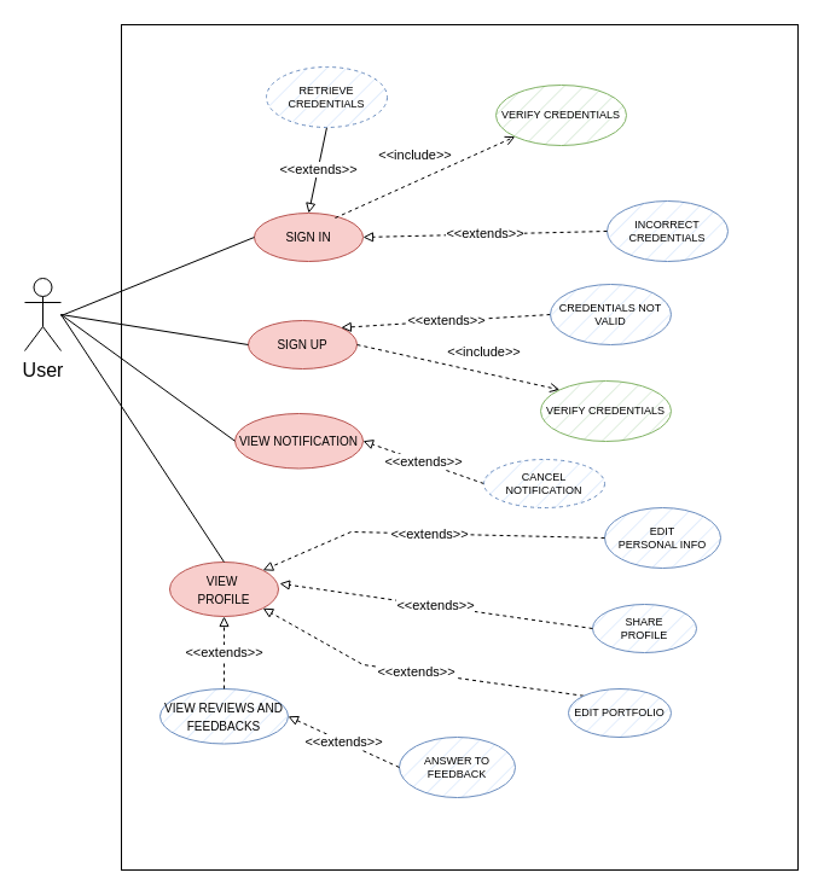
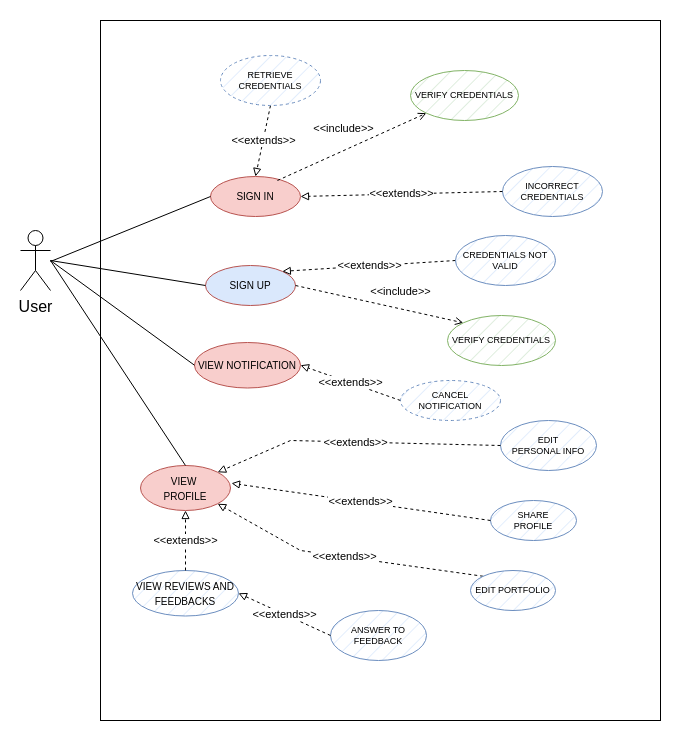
  <mxCell id="0" />
  <mxCell id="1" parent="0" />
  <mxCell id="2" value="User" style="shape=umlActor;verticalLabelPosition=bottom;verticalAlign=top;html=1;outlineConnect=0;fontSize=16;" parent="1" vertex="1"><mxGeometry x="20" y="230" width="30" height="60" as="geometry" /></mxCell>
  <mxCell id="3" value="" style="rounded=0;whiteSpace=wrap;html=1;" parent="1" vertex="1"><mxGeometry x="100" y="20" width="560" height="700" as="geometry" /></mxCell>
- <mxCell id="4" value="&lt;font style=&quot;font-size: 10px;&quot;&gt;SIGN UP&lt;/font&gt;" style="ellipse;whiteSpace=wrap;html=1;fillColor=#f8cecc;strokeColor=#b85450;" parent="1" vertex="1"><mxGeometry x="205" y="265" width="90" height="40" as="geometry" /></mxCell>
+ <mxCell id="4" value="&lt;font style=&quot;font-size: 10px;&quot;&gt;SIGN UP&lt;/font&gt;" style="ellipse;whiteSpace=wrap;html=1;fillColor=#dae8fc;strokeColor=#b85450;" parent="1" vertex="1"><mxGeometry x="205" y="265" width="90" height="40" as="geometry" /></mxCell>
  <mxCell id="5" value="&lt;font style=&quot;font-size: 10px;&quot;&gt;SIGN IN&lt;/font&gt;" style="ellipse;whiteSpace=wrap;html=1;fillColor=#f8cecc;strokeColor=#b85450;" parent="1" vertex="1"><mxGeometry x="210" y="176" width="90" height="40" as="geometry" /></mxCell>
  <mxCell id="6" value="&lt;font style=&quot;font-size: 9px;&quot;&gt;INCORRECT&lt;br style=&quot;font-size: 9px;&quot;&gt;CREDENTIALS&lt;/font&gt;" style="ellipse;whiteSpace=wrap;html=1;fillColor=#dae8fc;strokeColor=#6c8ebf;fontSize=9;strokeWidth=1;fillStyle=hatch;" parent="1" vertex="1"><mxGeometry x="502" y="166" width="100" height="50" as="geometry" /></mxCell>
  <mxCell id="7" value="&amp;lt;&amp;lt;extends&amp;gt;&amp;gt;" style="endArrow=block;endFill=0;html=1;rounded=0;dashed=1;exitX=0;exitY=0.5;exitDx=0;exitDy=0;entryX=1;entryY=0.5;entryDx=0;entryDy=0;" parent="1" source="6" target="5" edge="1"><mxGeometry x="-0.005" width="160" relative="1" as="geometry"><mxPoint x="370" y="231" as="sourcePoint" /><mxPoint x="530" y="231" as="targetPoint" /><Array as="points" /><mxPoint as="offset" /></mxGeometry></mxCell>
- <mxCell id="8" value="&amp;lt;&amp;lt;extends&amp;gt;&amp;gt;" style="endArrow=block;endFill=0;html=1;rounded=0;dashed=0;exitX=0.5;exitY=1;exitDx=0;exitDy=0;entryX=0.5;entryY=0;entryDx=0;entryDy=0;" parent="1" source="11" target="5" edge="1"><mxGeometry x="-0.009" width="160" relative="1" as="geometry"><mxPoint x="260" y="101" as="sourcePoint" /><mxPoint x="170" y="156" as="targetPoint" /><Array as="points" /><mxPoint as="offset" /></mxGeometry></mxCell>
+ <mxCell id="8" value="&amp;lt;&amp;lt;extends&amp;gt;&amp;gt;" style="endArrow=block;endFill=0;html=1;rounded=0;dashed=1;exitX=0.5;exitY=1;exitDx=0;exitDy=0;entryX=0.5;entryY=0;entryDx=0;entryDy=0;" parent="1" source="11" target="5" edge="1"><mxGeometry x="-0.009" width="160" relative="1" as="geometry"><mxPoint x="260" y="101" as="sourcePoint" /><mxPoint x="170" y="156" as="targetPoint" /><Array as="points" /><mxPoint as="offset" /></mxGeometry></mxCell>
  <mxCell id="9" value="&amp;lt;&amp;lt;include&amp;gt;&amp;gt;" style="html=1;verticalAlign=bottom;labelBackgroundColor=none;endArrow=open;endFill=0;dashed=1;rounded=0;exitX=0.744;exitY=0.1;exitDx=0;exitDy=0;exitPerimeter=0;entryX=0;entryY=1;entryDx=0;entryDy=0;" parent="1" source="5" target="10" edge="1"><mxGeometry x="-0.033" y="11" width="160" relative="1" as="geometry"><mxPoint x="338" y="101" as="sourcePoint" /><mxPoint x="409" y="100" as="targetPoint" /><mxPoint x="-1" as="offset" /></mxGeometry></mxCell>
  <mxCell id="10" value="&lt;font style=&quot;font-size: 9px;&quot;&gt;VERIFY CREDENTIALS&lt;/font&gt;" style="ellipse;whiteSpace=wrap;html=1;fillColor=#d5e8d4;strokeColor=#82b366;fontSize=9;strokeWidth=1;fillStyle=hatch;" parent="1" vertex="1"><mxGeometry x="410" y="70" width="108" height="50" as="geometry" /></mxCell>
  <mxCell id="11" value="&lt;font style=&quot;font-size: 9px;&quot;&gt;RETRIEVE&lt;br style=&quot;font-size: 9px;&quot;&gt;CREDENTIALS&lt;/font&gt;" style="ellipse;whiteSpace=wrap;html=1;fillColor=#dae8fc;strokeColor=#6c8ebf;fontSize=9;strokeWidth=1;fillStyle=hatch;dashed=1;" parent="1" vertex="1"><mxGeometry x="220" y="55" width="100" height="50" as="geometry" /></mxCell>
  <mxCell id="12" style="edgeStyle=none;rounded=0;orthogonalLoop=1;jettySize=auto;html=1;entryX=0;entryY=0.5;entryDx=0;entryDy=0;strokeColor=default;strokeWidth=1;startArrow=none;startFill=0;endArrow=none;endFill=0;" parent="1" target="5" edge="1"><mxGeometry relative="1" as="geometry"><mxPoint x="50" y="261" as="sourcePoint" /><mxPoint x="180" y="201" as="targetPoint" /></mxGeometry></mxCell>
  <mxCell id="13" style="edgeStyle=none;rounded=0;orthogonalLoop=1;jettySize=auto;html=1;entryX=0;entryY=0.5;entryDx=0;entryDy=0;strokeColor=default;strokeWidth=1;startArrow=none;startFill=0;endArrow=none;endFill=0;" parent="1" target="4" edge="1"><mxGeometry relative="1" as="geometry"><mxPoint x="50" y="260" as="sourcePoint" /><mxPoint x="220" y="206" as="targetPoint" /></mxGeometry></mxCell>
  <mxCell id="14" value="&amp;lt;&amp;lt;extends&amp;gt;&amp;gt;" style="endArrow=block;endFill=0;html=1;rounded=0;dashed=1;entryX=1;entryY=0;entryDx=0;entryDy=0;exitX=0;exitY=0.5;exitDx=0;exitDy=0;" parent="1" source="15" target="4" edge="1"><mxGeometry x="-0.005" width="160" relative="1" as="geometry"><mxPoint x="455" y="260" as="sourcePoint" /><mxPoint x="305" y="280" as="targetPoint" /><Array as="points" /><mxPoint as="offset" /></mxGeometry></mxCell>
  <mxCell id="15" value="CREDENTIALS NOT VALID" style="ellipse;whiteSpace=wrap;html=1;fillColor=#dae8fc;strokeColor=#6c8ebf;fontSize=9;strokeWidth=1;fillStyle=hatch;" parent="1" vertex="1"><mxGeometry x="455" y="235" width="100" height="50" as="geometry" /></mxCell>
  <mxCell id="16" value="&amp;lt;&amp;lt;include&amp;gt;&amp;gt;" style="html=1;verticalAlign=bottom;labelBackgroundColor=none;endArrow=open;endFill=0;dashed=1;rounded=0;exitX=1;exitY=0.5;exitDx=0;exitDy=0;entryX=0;entryY=0;entryDx=0;entryDy=0;" parent="1" source="4" target="17" edge="1"><mxGeometry x="0.231" y="8" width="160" relative="1" as="geometry"><mxPoint x="285" y="402" as="sourcePoint" /><mxPoint x="434" y="325" as="targetPoint" /><mxPoint as="offset" /></mxGeometry></mxCell>
  <mxCell id="17" value="&lt;font style=&quot;font-size: 9px;&quot;&gt;VERIFY CREDENTIALS&lt;/font&gt;" style="ellipse;whiteSpace=wrap;html=1;fillColor=#d5e8d4;strokeColor=#82b366;fontSize=9;strokeWidth=1;fillStyle=hatch;" parent="1" vertex="1"><mxGeometry x="447" y="315" width="108" height="50" as="geometry" /></mxCell>
  <mxCell id="18" value="&lt;font size=&quot;1&quot;&gt;VIEW NOTIFICATION&lt;/font&gt;" style="ellipse;whiteSpace=wrap;html=1;fillColor=#f8cecc;strokeColor=#b85450;" parent="1" vertex="1"><mxGeometry x="194" y="342" width="106" height="45.5" as="geometry" /></mxCell>
  <mxCell id="19" value="&amp;lt;&amp;lt;extends&amp;gt;&amp;gt;" style="endArrow=block;endFill=0;html=1;rounded=0;dashed=1;entryX=1;entryY=0.5;entryDx=0;entryDy=0;exitX=0;exitY=0.5;exitDx=0;exitDy=0;" parent="1" source="20" target="18" edge="1"><mxGeometry x="-0.009" width="160" relative="1" as="geometry"><mxPoint x="433" y="430" as="sourcePoint" /><mxPoint x="327" y="400" as="targetPoint" /><Array as="points" /><mxPoint as="offset" /></mxGeometry></mxCell>
  <mxCell id="20" value="CANCEL&lt;br&gt;NOTIFICATION" style="ellipse;whiteSpace=wrap;html=1;fillColor=#dae8fc;strokeColor=#6c8ebf;fontSize=9;strokeWidth=1;fillStyle=hatch;dashed=1;" parent="1" vertex="1"><mxGeometry x="400" y="380" width="100" height="40" as="geometry" /></mxCell>
  <mxCell id="21" style="edgeStyle=none;rounded=0;orthogonalLoop=1;jettySize=auto;html=1;entryX=0;entryY=0.5;entryDx=0;entryDy=0;strokeColor=default;strokeWidth=1;startArrow=none;startFill=0;endArrow=none;endFill=0;" parent="1" target="18" edge="1"><mxGeometry relative="1" as="geometry"><mxPoint x="50" y="260" as="sourcePoint" /><mxPoint x="265" y="349" as="targetPoint" /></mxGeometry></mxCell>
  <mxCell id="22" value="&lt;font style=&quot;font-size: 10px;&quot;&gt;VIEW&amp;nbsp;&lt;br&gt;PROFILE&lt;/font&gt;" style="ellipse;whiteSpace=wrap;html=1;fillColor=#f8cecc;strokeColor=#b85450;" parent="1" vertex="1"><mxGeometry x="140" y="465" width="90" height="45" as="geometry" /></mxCell>
  <mxCell id="23" value="&lt;font style=&quot;font-size: 9px;&quot;&gt;EDIT&lt;br style=&quot;font-size: 9px;&quot;&gt;PERSONAL INFO&lt;br style=&quot;font-size: 9px;&quot;&gt;&lt;/font&gt;" style="ellipse;whiteSpace=wrap;html=1;fillColor=#dae8fc;strokeColor=#6c8ebf;fontSize=9;strokeWidth=1;fillStyle=hatch;" parent="1" vertex="1"><mxGeometry x="500" y="420" width="96" height="50" as="geometry" /></mxCell>
  <mxCell id="24" value="&amp;lt;&amp;lt;extends&amp;gt;&amp;gt;" style="endArrow=block;endFill=0;html=1;rounded=0;dashed=1;exitX=0;exitY=0.5;exitDx=0;exitDy=0;entryX=1;entryY=0;entryDx=0;entryDy=0;" parent="1" source="23" target="22" edge="1"><mxGeometry x="-0.001" width="160" relative="1" as="geometry"><mxPoint x="330" y="270" as="sourcePoint" /><mxPoint x="240" y="330" as="targetPoint" /><Array as="points"><mxPoint x="290" y="440" /></Array><mxPoint as="offset" /></mxGeometry></mxCell>
  <mxCell id="25" value="&lt;font style=&quot;font-size: 9px;&quot;&gt;SHARE&lt;br&gt;PROFILE&lt;br style=&quot;font-size: 9px;&quot;&gt;&lt;/font&gt;" style="ellipse;whiteSpace=wrap;html=1;fillColor=#dae8fc;strokeColor=#6c8ebf;fontSize=9;strokeWidth=1;fillStyle=hatch;" parent="1" vertex="1"><mxGeometry x="490" y="500" width="86" height="40" as="geometry" /></mxCell>
  <mxCell id="26" value="&amp;lt;&amp;lt;extends&amp;gt;&amp;gt;" style="endArrow=block;endFill=0;html=1;rounded=0;dashed=1;exitX=0;exitY=0.5;exitDx=0;exitDy=0;entryX=1.011;entryY=0.395;entryDx=0;entryDy=0;entryPerimeter=0;" parent="1" source="25" target="22" edge="1"><mxGeometry x="-0.001" width="160" relative="1" as="geometry"><mxPoint x="469" y="490" as="sourcePoint" /><mxPoint x="230" y="495" as="targetPoint" /><Array as="points" /><mxPoint as="offset" /></mxGeometry></mxCell>
  <mxCell id="27" value="&amp;lt;&amp;lt;extends&amp;gt;&amp;gt;" style="endArrow=block;endFill=0;html=1;rounded=0;dashed=1;entryX=1;entryY=1;entryDx=0;entryDy=0;exitX=0;exitY=0;exitDx=0;exitDy=0;" parent="1" source="28" target="22" edge="1"><mxGeometry x="-0.001" width="160" relative="1" as="geometry"><mxPoint x="300" y="540" as="sourcePoint" /><mxPoint x="205" y="537" as="targetPoint" /><Array as="points"><mxPoint x="300" y="550" /></Array><mxPoint as="offset" /></mxGeometry></mxCell>
  <mxCell id="28" value="&lt;font style=&quot;font-size: 9px;&quot;&gt;EDIT PORTFOLIO&lt;br style=&quot;font-size: 9px;&quot;&gt;&lt;/font&gt;" style="ellipse;whiteSpace=wrap;html=1;fillColor=#dae8fc;strokeColor=#6c8ebf;fontSize=9;strokeWidth=1;fillStyle=hatch;" parent="1" vertex="1"><mxGeometry x="470" y="570" width="85" height="40" as="geometry" /></mxCell>
  <mxCell id="29" style="edgeStyle=none;rounded=0;orthogonalLoop=1;jettySize=auto;html=1;entryX=0.5;entryY=0;entryDx=0;entryDy=0;strokeColor=default;strokeWidth=1;startArrow=none;startFill=0;endArrow=none;endFill=0;" parent="1" target="22" edge="1"><mxGeometry relative="1" as="geometry"><mxPoint x="50" y="260" as="sourcePoint" /><mxPoint x="121.5" y="446" as="targetPoint" /></mxGeometry></mxCell>
  <mxCell id="30" value="&lt;font size=&quot;1&quot;&gt;VIEW REVIEWS AND FEEDBACKS&lt;/font&gt;" style="ellipse;whiteSpace=wrap;html=1;fillColor=#dae8fc;strokeColor=#6c8ebf;fillStyle=hatch;" parent="1" vertex="1"><mxGeometry x="132" y="570" width="106" height="45.5" as="geometry" /></mxCell>
  <mxCell id="31" value="&lt;font style=&quot;font-size: 9px;&quot;&gt;ANSWER TO&lt;br&gt;FEEDBACK&lt;br style=&quot;font-size: 9px;&quot;&gt;&lt;/font&gt;" style="ellipse;whiteSpace=wrap;html=1;fillColor=#dae8fc;strokeColor=#6c8ebf;fontSize=9;strokeWidth=1;fillStyle=hatch;" parent="1" vertex="1"><mxGeometry x="330" y="610" width="96" height="50" as="geometry" /></mxCell>
  <mxCell id="32" value="&amp;lt;&amp;lt;extends&amp;gt;&amp;gt;" style="endArrow=block;endFill=0;html=1;rounded=0;dashed=1;exitX=0;exitY=0.5;exitDx=0;exitDy=0;entryX=1;entryY=0.5;entryDx=0;entryDy=0;" parent="1" source="31" target="30" edge="1"><mxGeometry x="-0.001" width="160" relative="1" as="geometry"><mxPoint x="455" y="657" as="sourcePoint" /><mxPoint x="246" y="600" as="targetPoint" /><Array as="points" /><mxPoint as="offset" /></mxGeometry></mxCell>
  <mxCell id="33" value="&amp;lt;&amp;lt;extends&amp;gt;&amp;gt;" style="endArrow=block;endFill=0;html=1;rounded=0;dashed=1;exitX=0.5;exitY=0;exitDx=0;exitDy=0;entryX=0.5;entryY=1;entryDx=0;entryDy=0;" parent="1" source="30" target="22" edge="1"><mxGeometry x="-0.001" width="160" relative="1" as="geometry"><mxPoint x="354" y="635" as="sourcePoint" /><mxPoint x="248" y="603" as="targetPoint" /><Array as="points" /><mxPoint as="offset" /></mxGeometry></mxCell>
